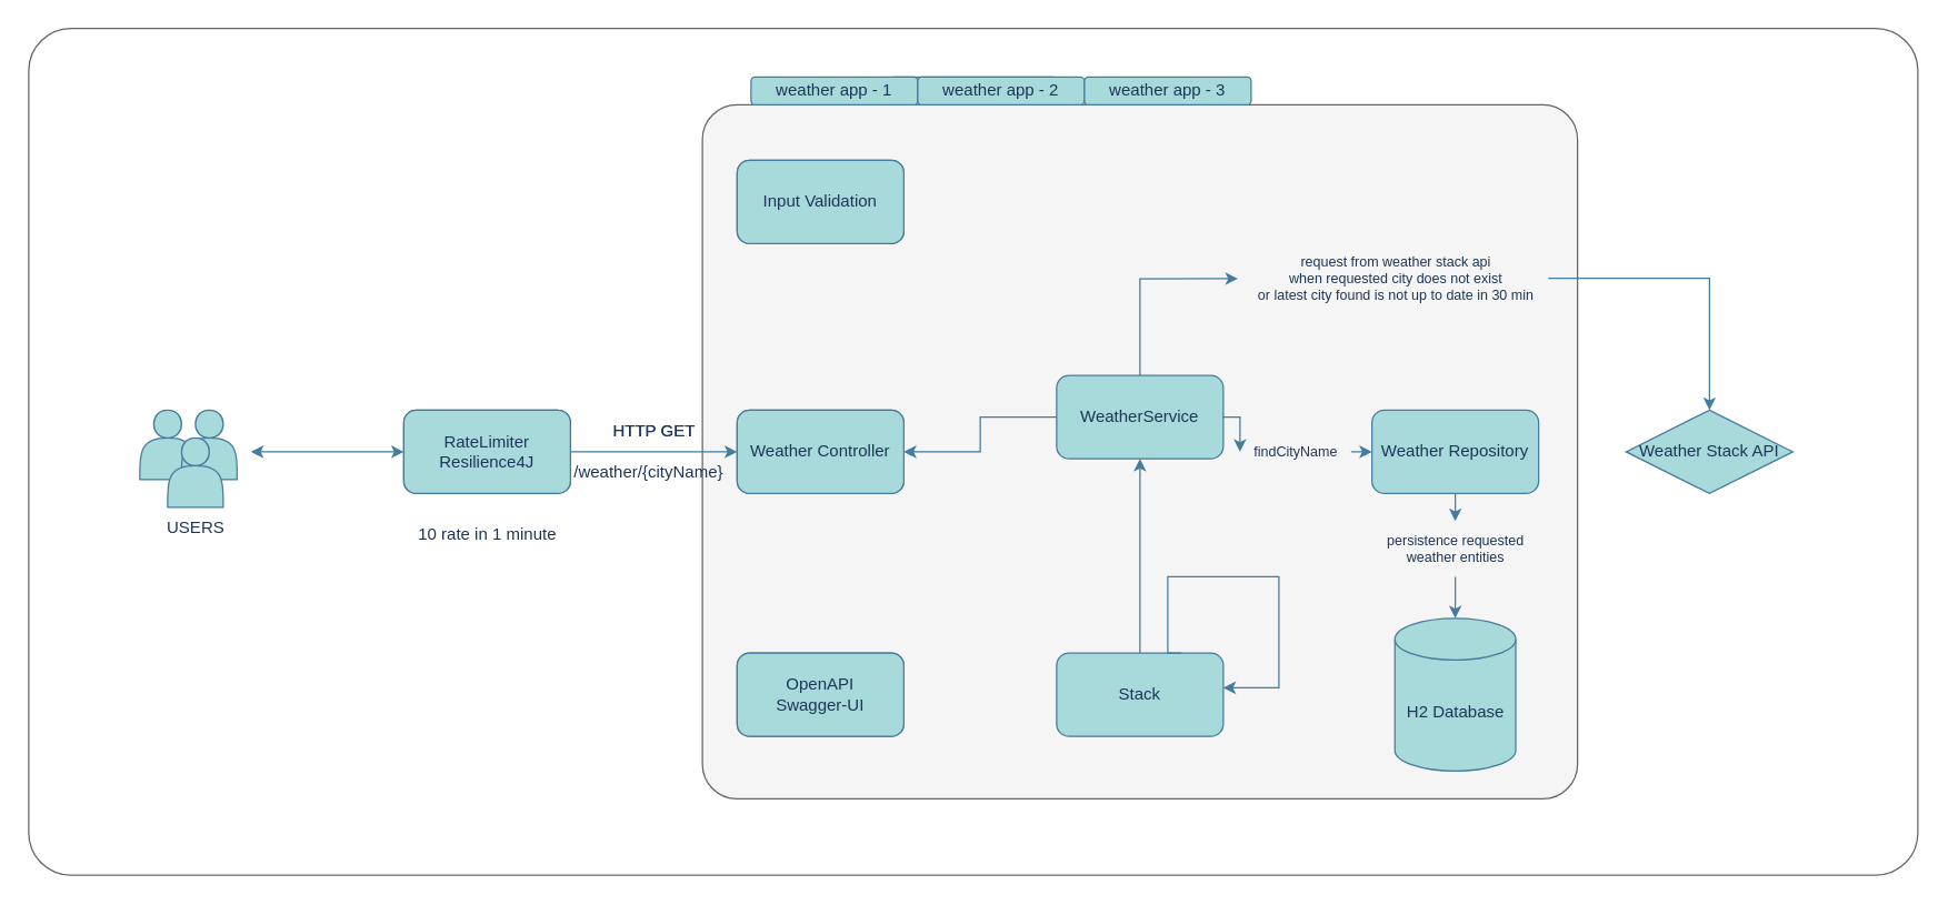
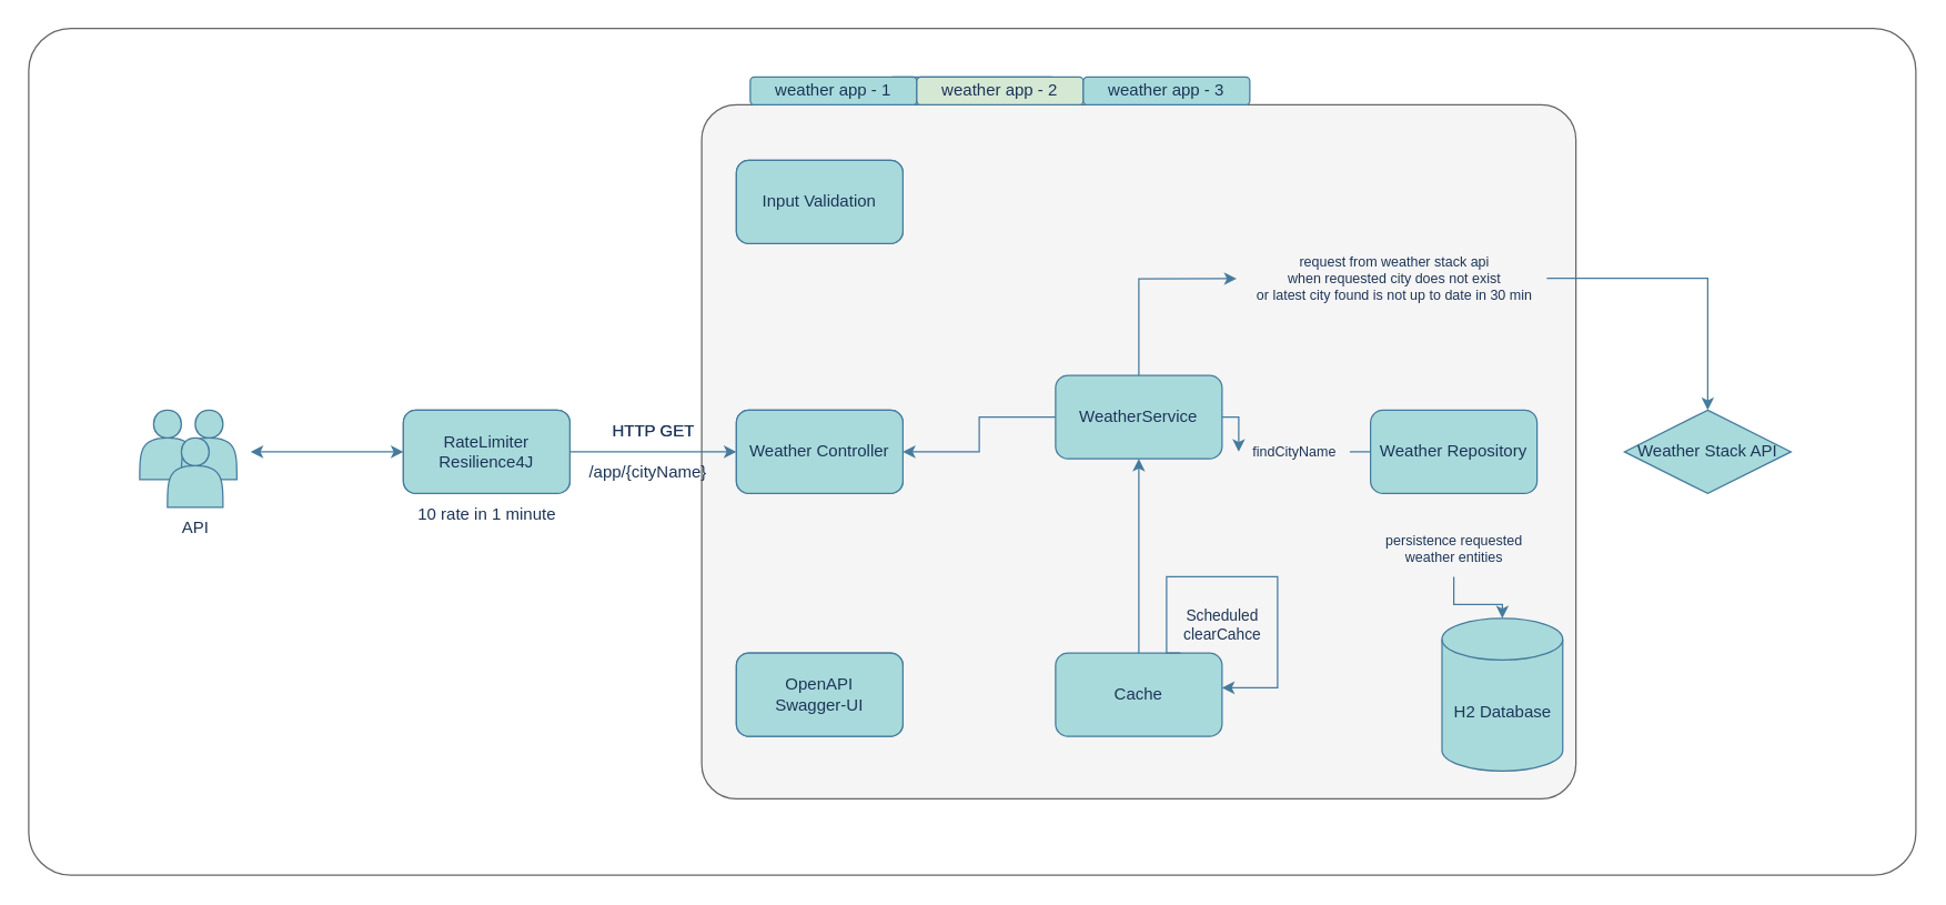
  <mxCell id="0" />
  <mxCell id="1" parent="0" />
  <mxCell id="2" value="" style="rounded=1;whiteSpace=wrap;html=1;imageHeight=24;arcSize=5;labelBackgroundColor=none;fillColor=#f5f5f5;strokeColor=#666666;fontColor=#333333;" vertex="1" parent="1"><mxGeometry x="505" y="75" width="630" height="500" as="geometry" /></mxCell>
  <mxCell id="3" value="weather app - 3" style="rounded=1;whiteSpace=wrap;html=1;direction=west;labelBackgroundColor=none;fillColor=#A8DADC;strokeColor=#457B9D;fontColor=#1D3557;" vertex="1" parent="1"><mxGeometry x="640" y="55" width="120" height="20" as="geometry" /></mxCell>
  <mxCell id="4" value="Input Validation" style="rounded=1;whiteSpace=wrap;html=1;labelBackgroundColor=none;fillColor=#A8DADC;strokeColor=#457B9D;fontColor=#1D3557;" vertex="1" parent="1"><mxGeometry x="530" y="115" width="120" height="60" as="geometry" /></mxCell>
  <mxCell id="5" value="Weather Controller" style="rounded=1;whiteSpace=wrap;html=1;labelBackgroundColor=none;fillColor=#A8DADC;strokeColor=#457B9D;fontColor=#1D3557;" vertex="1" parent="1"><mxGeometry x="530" y="295" width="120" height="60" as="geometry" /></mxCell>
  <mxCell id="6" style="edgeStyle=orthogonalEdgeStyle;rounded=0;orthogonalLoop=1;jettySize=auto;html=1;exitX=0;exitY=0.5;exitDx=0;exitDy=0;labelBackgroundColor=none;strokeColor=#457B9D;fontColor=default;" edge="1" parent="1" source="9" target="5"><mxGeometry relative="1" as="geometry" /></mxCell>
- <mxCell id="7" style="edgeStyle=orthogonalEdgeStyle;rounded=0;orthogonalLoop=1;jettySize=auto;html=1;exitX=1;exitY=0.5;exitDx=0;exitDy=0;entryX=0;entryY=0.5;entryDx=0;entryDy=0;labelBackgroundColor=none;strokeColor=#457B9D;fontColor=default;" edge="1" parent="1" source="40" target="11"><mxGeometry relative="1" as="geometry" /></mxCell>
+ <mxCell id="7" style="edgeStyle=orthogonalEdgeStyle;rounded=0;orthogonalLoop=1;jettySize=auto;html=1;exitX=1;exitY=0.5;exitDx=0;exitDy=0;entryX=0;entryY=0.5;entryDx=0;entryDy=0;labelBackgroundColor=none;strokeColor=#457B9D;fontColor=default;endArrow=none;" edge="1" parent="1" source="40" target="11"><mxGeometry relative="1" as="geometry" /></mxCell>
  <mxCell id="8" style="edgeStyle=orthogonalEdgeStyle;rounded=0;orthogonalLoop=1;jettySize=auto;html=1;entryX=0.5;entryY=0;entryDx=0;entryDy=0;labelBackgroundColor=none;strokeColor=#457B9D;fontColor=default;" edge="1" parent="1" source="42" target="18"><mxGeometry relative="1" as="geometry"><Array as="points"><mxPoint x="1230" y="200" /></Array></mxGeometry></mxCell>
  <mxCell id="9" value="WeatherService" style="rounded=1;whiteSpace=wrap;html=1;labelBackgroundColor=none;fillColor=#A8DADC;strokeColor=#457B9D;fontColor=#1D3557;" vertex="1" parent="1"><mxGeometry x="760" y="270" width="120" height="60" as="geometry" /></mxCell>
  <mxCell id="10" style="edgeStyle=orthogonalEdgeStyle;rounded=0;orthogonalLoop=1;jettySize=auto;html=1;exitX=0.5;exitY=1;exitDx=0;exitDy=0;entryX=0.5;entryY=0;entryDx=0;entryDy=0;entryPerimeter=0;strokeColor=#457B9D;fontColor=#1D3557;fillColor=#A8DADC;" edge="1" parent="1" source="38" target="15"><mxGeometry relative="1" as="geometry" /></mxCell>
  <mxCell id="11" value="Weather Repository" style="rounded=1;whiteSpace=wrap;html=1;labelBackgroundColor=none;fillColor=#A8DADC;strokeColor=#457B9D;fontColor=#1D3557;" vertex="1" parent="1"><mxGeometry x="987" y="295" width="120" height="60" as="geometry" /></mxCell>
  <mxCell id="12" style="edgeStyle=orthogonalEdgeStyle;rounded=0;orthogonalLoop=1;jettySize=auto;html=1;exitX=1;exitY=0.5;exitDx=0;exitDy=0;strokeColor=#457B9D;fontColor=#1D3557;fillColor=#A8DADC;" edge="1" parent="1" source="14" target="5"><mxGeometry relative="1" as="geometry" /></mxCell>
  <mxCell id="13" style="edgeStyle=orthogonalEdgeStyle;rounded=0;orthogonalLoop=1;jettySize=auto;html=1;strokeColor=#457B9D;fontColor=#1D3557;fillColor=#A8DADC;endArrow=classic;endFill=1;startArrow=classic;startFill=1;" edge="1" parent="1" source="14"><mxGeometry relative="1" as="geometry"><mxPoint x="180" y="325" as="targetPoint" /></mxGeometry></mxCell>
  <mxCell id="14" value="RateLimiter&lt;br&gt;Resilience4J" style="rounded=1;whiteSpace=wrap;html=1;labelBackgroundColor=none;fillColor=#A8DADC;strokeColor=#457B9D;fontColor=#1D3557;" vertex="1" parent="1"><mxGeometry x="290" y="295" width="120" height="60" as="geometry" /></mxCell>
- <mxCell id="15" value="H2 Database" style="shape=cylinder3;whiteSpace=wrap;html=1;boundedLbl=1;backgroundOutline=1;size=15;labelBackgroundColor=none;fillColor=#A8DADC;strokeColor=#457B9D;fontColor=#1D3557;" vertex="1" parent="1"><mxGeometry x="1003.5" y="445" width="87" height="110" as="geometry" /></mxCell>
+ <mxCell id="15" value="H2 Database" style="shape=cylinder3;whiteSpace=wrap;html=1;boundedLbl=1;backgroundOutline=1;size=15;labelBackgroundColor=none;fillColor=#A8DADC;strokeColor=#457B9D;fontColor=#1D3557;" vertex="1" parent="1"><mxGeometry x="1038.5" y="445" width="87" height="110" as="geometry" /></mxCell>
  <mxCell id="16" style="edgeStyle=orthogonalEdgeStyle;rounded=0;orthogonalLoop=1;jettySize=auto;html=1;entryX=0.5;entryY=1;entryDx=0;entryDy=0;strokeColor=#457B9D;fontColor=#1D3557;fillColor=#A8DADC;" edge="1" parent="1" source="17" target="9"><mxGeometry relative="1" as="geometry" /></mxCell>
- <mxCell id="17" value="Stack" style="rounded=1;whiteSpace=wrap;html=1;labelBackgroundColor=none;fillColor=#A8DADC;strokeColor=#457B9D;fontColor=#1D3557;" vertex="1" parent="1"><mxGeometry x="760" y="470" width="120" height="60" as="geometry" /></mxCell>
+ <mxCell id="17" value="Cache" style="rounded=1;whiteSpace=wrap;html=1;labelBackgroundColor=none;fillColor=#A8DADC;strokeColor=#457B9D;fontColor=#1D3557;" vertex="1" parent="1"><mxGeometry x="760" y="470" width="120" height="60" as="geometry" /></mxCell>
  <mxCell id="18" value="Weather Stack API" style="rhombus;whiteSpace=wrap;html=1;labelBackgroundColor=none;fillColor=#A8DADC;strokeColor=#457B9D;fontColor=#1D3557;" vertex="1" parent="1"><mxGeometry x="1170" y="295" width="120" height="60" as="geometry" /></mxCell>
  <mxCell id="19" value="" style="shape=actor;whiteSpace=wrap;html=1;strokeColor=#457B9D;fontColor=#1D3557;fillColor=#A8DADC;" vertex="1" parent="1"><mxGeometry x="100" y="295" width="40" height="50" as="geometry" /></mxCell>
  <mxCell id="20" value="" style="shape=actor;whiteSpace=wrap;html=1;strokeColor=#457B9D;fontColor=#1D3557;fillColor=#A8DADC;" vertex="1" parent="1"><mxGeometry x="130" y="295" width="40" height="50" as="geometry" /></mxCell>
  <mxCell id="21" value="" style="shape=actor;whiteSpace=wrap;html=1;strokeColor=#457B9D;fontColor=#1D3557;fillColor=#A8DADC;" vertex="1" parent="1"><mxGeometry x="120" y="315" width="40" height="50" as="geometry" /></mxCell>
- <mxCell id="22" value="10 rate in 1 minute" style="text;html=1;align=center;verticalAlign=middle;resizable=0;points=[];autosize=1;strokeColor=none;fillColor=none;fontColor=#1D3557;" vertex="1" parent="1"><mxGeometry x="290" y="370" width="120" height="30" as="geometry" /></mxCell>
+ <mxCell id="22" value="10 rate in 1 minute" style="text;html=1;align=center;verticalAlign=middle;resizable=0;points=[];autosize=1;strokeColor=none;fillColor=none;fontColor=#1D3557;" vertex="1" parent="1"><mxGeometry x="290" y="355" width="120" height="30" as="geometry" /></mxCell>
  <mxCell id="23" style="edgeStyle=orthogonalEdgeStyle;rounded=0;orthogonalLoop=1;jettySize=auto;html=1;strokeColor=#457B9D;fontColor=#1D3557;fillColor=#A8DADC;exitX=0.75;exitY=0;exitDx=0;exitDy=0;" edge="1" parent="1" source="17" target="17"><mxGeometry relative="1" as="geometry"><Array as="points"><mxPoint x="840" y="470" /><mxPoint x="840" y="415" /><mxPoint x="920" y="415" /><mxPoint x="920" y="495" /></Array></mxGeometry></mxCell>
- <mxCell id="25" value="USERS" style="text;html=1;align=center;verticalAlign=middle;resizable=0;points=[];autosize=1;strokeColor=none;fillColor=none;fontColor=#1D3557;" vertex="1" parent="1"><mxGeometry x="110" y="365" width="60" height="30" as="geometry" /></mxCell>
+ <mxCell id="24" value="Scheduled &lt;br&gt;clearCahce" style="text;html=1;align=center;verticalAlign=middle;resizable=0;points=[];autosize=1;strokeColor=none;fillColor=none;fontSize=11;labelBackgroundColor=none;fontColor=#1D3557;" vertex="1" parent="1"><mxGeometry x="840" y="430" width="80" height="40" as="geometry" /></mxCell>
+ <mxCell id="25" value="API" style="text;html=1;align=center;verticalAlign=middle;resizable=0;points=[];autosize=1;strokeColor=none;fillColor=none;fontColor=#1D3557;" vertex="1" parent="1"><mxGeometry x="110" y="365" width="60" height="30" as="geometry" /></mxCell>
  <mxCell id="26" value="HTTP GET" style="text;html=1;align=center;verticalAlign=middle;resizable=0;points=[];autosize=1;strokeColor=none;fillColor=none;fontColor=#1D3557;" vertex="1" parent="1"><mxGeometry x="430" y="295" width="80" height="30" as="geometry" /></mxCell>
- <mxCell id="27" value="/weather/{cityName}" style="text;html=1;align=center;verticalAlign=middle;resizable=0;points=[];autosize=1;strokeColor=none;fillColor=none;fontColor=#1D3557;" vertex="1" parent="1"><mxGeometry x="401" y="325" width="130" height="30" as="geometry" /></mxCell>
+ <mxCell id="27" value="/app/{cityName}" style="text;html=1;align=center;verticalAlign=middle;resizable=0;points=[];autosize=1;strokeColor=none;fillColor=none;fontColor=#1D3557;" vertex="1" parent="1"><mxGeometry x="401" y="325" width="130" height="30" as="geometry" /></mxCell>
  <mxCell id="28" value="OpenAPI&lt;br&gt;Swagger-UI" style="rounded=1;whiteSpace=wrap;html=1;labelBackgroundColor=none;fillColor=#A8DADC;strokeColor=#457B9D;fontColor=#1D3557;" vertex="1" parent="1"><mxGeometry x="530" y="470" width="120" height="60" as="geometry" /></mxCell>
  <mxCell id="29" value="OpenAPI&lt;br&gt;Swagger-UI" style="rounded=1;whiteSpace=wrap;html=1;labelBackgroundColor=none;fillColor=#A8DADC;strokeColor=#457B9D;fontColor=#1D3557;" vertex="1" parent="1"><mxGeometry x="530" y="470" width="120" height="60" as="geometry" /></mxCell>
  <mxCell id="30" value="Weather Controller" style="rounded=1;whiteSpace=wrap;html=1;labelBackgroundColor=none;fillColor=#A8DADC;strokeColor=#457B9D;fontColor=#1D3557;" vertex="1" parent="1"><mxGeometry x="530" y="295" width="120" height="60" as="geometry" /></mxCell>
  <mxCell id="31" value="Input Validation" style="rounded=1;whiteSpace=wrap;html=1;labelBackgroundColor=none;fillColor=#A8DADC;strokeColor=#457B9D;fontColor=#1D3557;" vertex="1" parent="1"><mxGeometry x="530" y="115" width="120" height="60" as="geometry" /></mxCell>
  <mxCell id="32" value="weather app - 1" style="rounded=1;whiteSpace=wrap;html=1;direction=west;labelBackgroundColor=none;fillColor=#A8DADC;strokeColor=#457B9D;fontColor=#1D3557;" vertex="1" parent="1"><mxGeometry x="540" y="55" width="120" height="20" as="geometry" /></mxCell>
- <mxCell id="33" value="weather app - 2" style="rounded=1;whiteSpace=wrap;html=1;direction=west;labelBackgroundColor=none;fillColor=#A8DADC;strokeColor=#457B9D;fontColor=#1D3557;" vertex="1" parent="1"><mxGeometry x="660" y="55" width="120" height="20" as="geometry" /></mxCell>
+ <mxCell id="33" value="weather app - 2" style="rounded=1;whiteSpace=wrap;html=1;direction=west;labelBackgroundColor=none;fillColor=#d5e8d4;strokeColor=#457B9D;fontColor=#1D3557;" vertex="1" parent="1"><mxGeometry x="660" y="55" width="120" height="20" as="geometry" /></mxCell>
  <mxCell id="34" value="weather app - 3" style="rounded=1;whiteSpace=wrap;html=1;direction=west;labelBackgroundColor=none;fillColor=#A8DADC;strokeColor=#457B9D;fontColor=#1D3557;" vertex="1" parent="1"><mxGeometry x="780" y="55" width="120" height="20" as="geometry" /></mxCell>
  <mxCell id="35" value="RateLimiter&lt;br&gt;Resilience4J" style="rounded=1;whiteSpace=wrap;html=1;labelBackgroundColor=none;fillColor=#A8DADC;strokeColor=#457B9D;fontColor=#1D3557;" vertex="1" parent="1"><mxGeometry x="290" y="295" width="120" height="60" as="geometry" /></mxCell>
  <mxCell id="36" value="HTTP GET" style="text;html=1;align=center;verticalAlign=middle;resizable=0;points=[];autosize=1;strokeColor=none;fillColor=none;fontColor=#1D3557;" vertex="1" parent="1"><mxGeometry x="430" y="295" width="80" height="30" as="geometry" /></mxCell>
- <mxCell id="37" value="" style="edgeStyle=orthogonalEdgeStyle;rounded=0;orthogonalLoop=1;jettySize=auto;html=1;exitX=0.5;exitY=1;exitDx=0;exitDy=0;entryX=0.5;entryY=0;entryDx=0;entryDy=0;entryPerimeter=0;strokeColor=#457B9D;fontColor=#1D3557;fillColor=#A8DADC;" edge="1" parent="1" source="11" target="38"><mxGeometry relative="1" as="geometry"><mxPoint x="1047" y="355" as="sourcePoint" /><mxPoint x="1047" y="445" as="targetPoint" /></mxGeometry></mxCell>
  <mxCell id="38" value="persistence requested &lt;br style=&quot;font-size: 10px;&quot;&gt;weather entities" style="text;html=1;align=center;verticalAlign=middle;resizable=0;points=[];autosize=1;strokeColor=none;fillColor=none;fontColor=#1D3557;fontSize=10;" vertex="1" parent="1"><mxGeometry x="987" y="375" width="120" height="40" as="geometry" /></mxCell>
  <mxCell id="39" value="" style="edgeStyle=orthogonalEdgeStyle;rounded=0;orthogonalLoop=1;jettySize=auto;html=1;exitX=1;exitY=0.5;exitDx=0;exitDy=0;entryX=0;entryY=0.5;entryDx=0;entryDy=0;labelBackgroundColor=none;strokeColor=#457B9D;fontColor=default;" edge="1" parent="1" source="9" target="40"><mxGeometry relative="1" as="geometry"><mxPoint x="880" y="325" as="sourcePoint" /><mxPoint x="987" y="325" as="targetPoint" /></mxGeometry></mxCell>
  <mxCell id="40" value="findCityName" style="text;html=1;align=center;verticalAlign=middle;resizable=0;points=[];autosize=1;strokeColor=none;fillColor=none;fontSize=10;labelBackgroundColor=none;fontColor=#1D3557;" vertex="1" parent="1"><mxGeometry x="892" y="310" width="80" height="30" as="geometry" /></mxCell>
  <mxCell id="41" value="" style="edgeStyle=orthogonalEdgeStyle;rounded=0;orthogonalLoop=1;jettySize=auto;html=1;entryX=-0.016;entryY=0.505;entryDx=0;entryDy=0;exitX=0.5;exitY=0;exitDx=0;exitDy=0;labelBackgroundColor=none;strokeColor=#457B9D;fontColor=default;entryPerimeter=0;" edge="1" parent="1" source="9" target="42"><mxGeometry relative="1" as="geometry"><mxPoint x="820" y="295" as="sourcePoint" /><mxPoint x="1240" y="295" as="targetPoint" /><Array as="points"><mxPoint x="820" y="200" /></Array></mxGeometry></mxCell>
  <mxCell id="42" value="request from weather stack api &lt;br style=&quot;font-size: 10px;&quot;&gt;when requested city does not exist&lt;br style=&quot;font-size: 10px;&quot;&gt;or latest city found is not up to date in 30 min" style="text;html=1;align=center;verticalAlign=middle;resizable=0;points=[];autosize=1;strokeColor=none;fillColor=none;fontSize=10;labelBackgroundColor=none;fontColor=#1D3557;" vertex="1" parent="1"><mxGeometry x="894" y="175" width="220" height="50" as="geometry" /></mxCell>
  <mxCell id="43" value="" style="rounded=1;whiteSpace=wrap;html=1;imageHeight=24;arcSize=5;labelBackgroundColor=none;fillColor=none;strokeColor=#666666;fontColor=default;" vertex="1" parent="1"><mxGeometry x="20" y="20" width="1360" height="610" as="geometry" /></mxCell>
